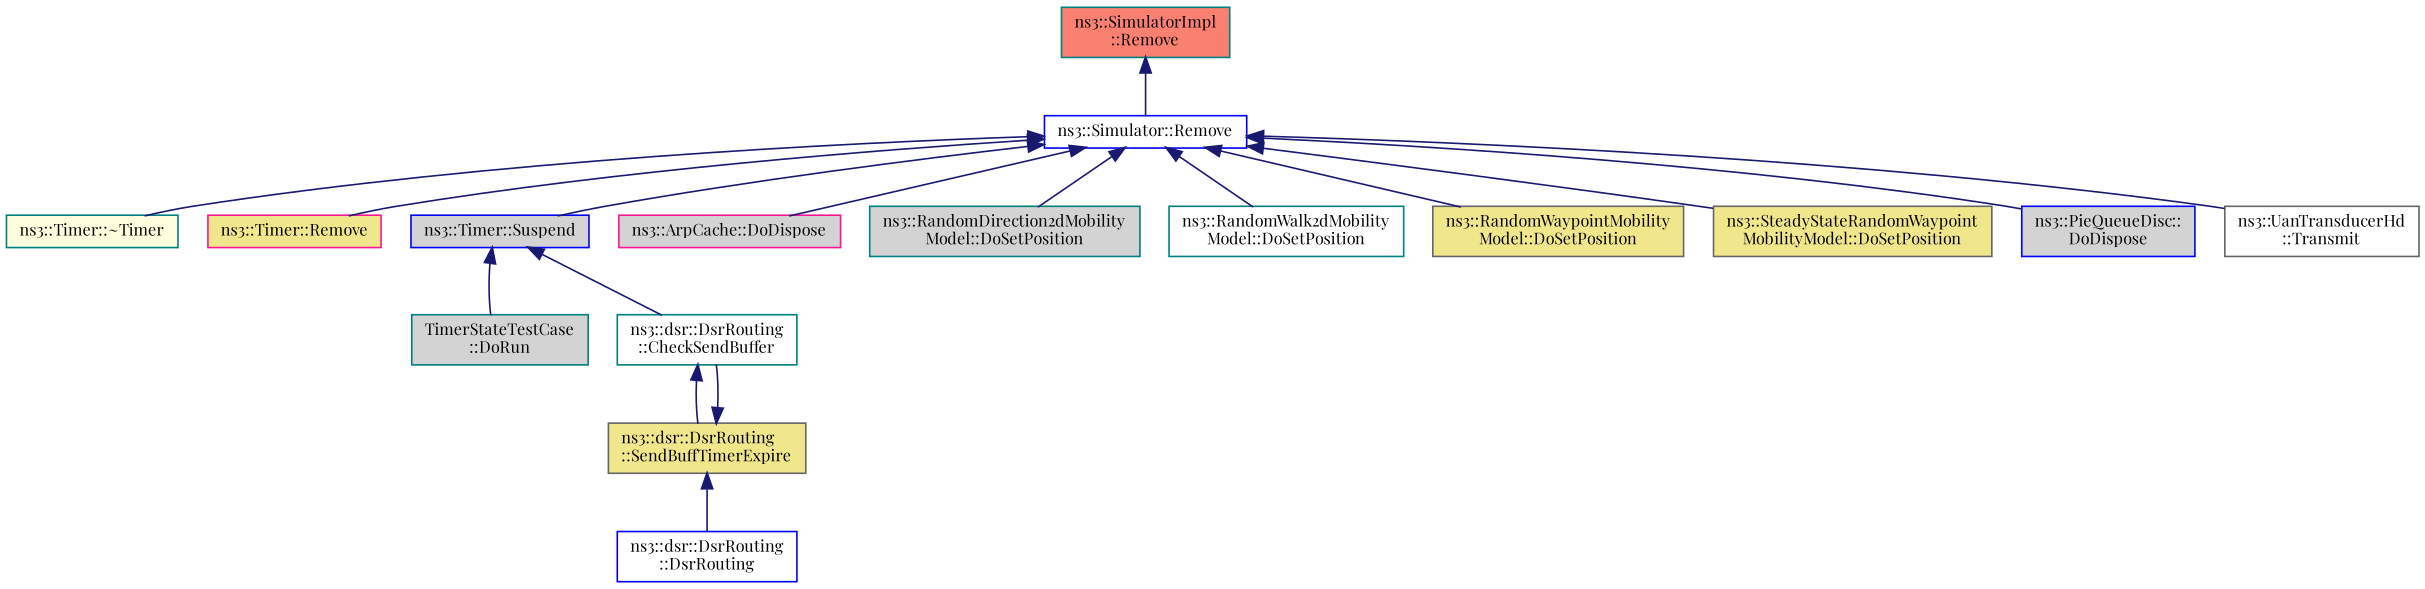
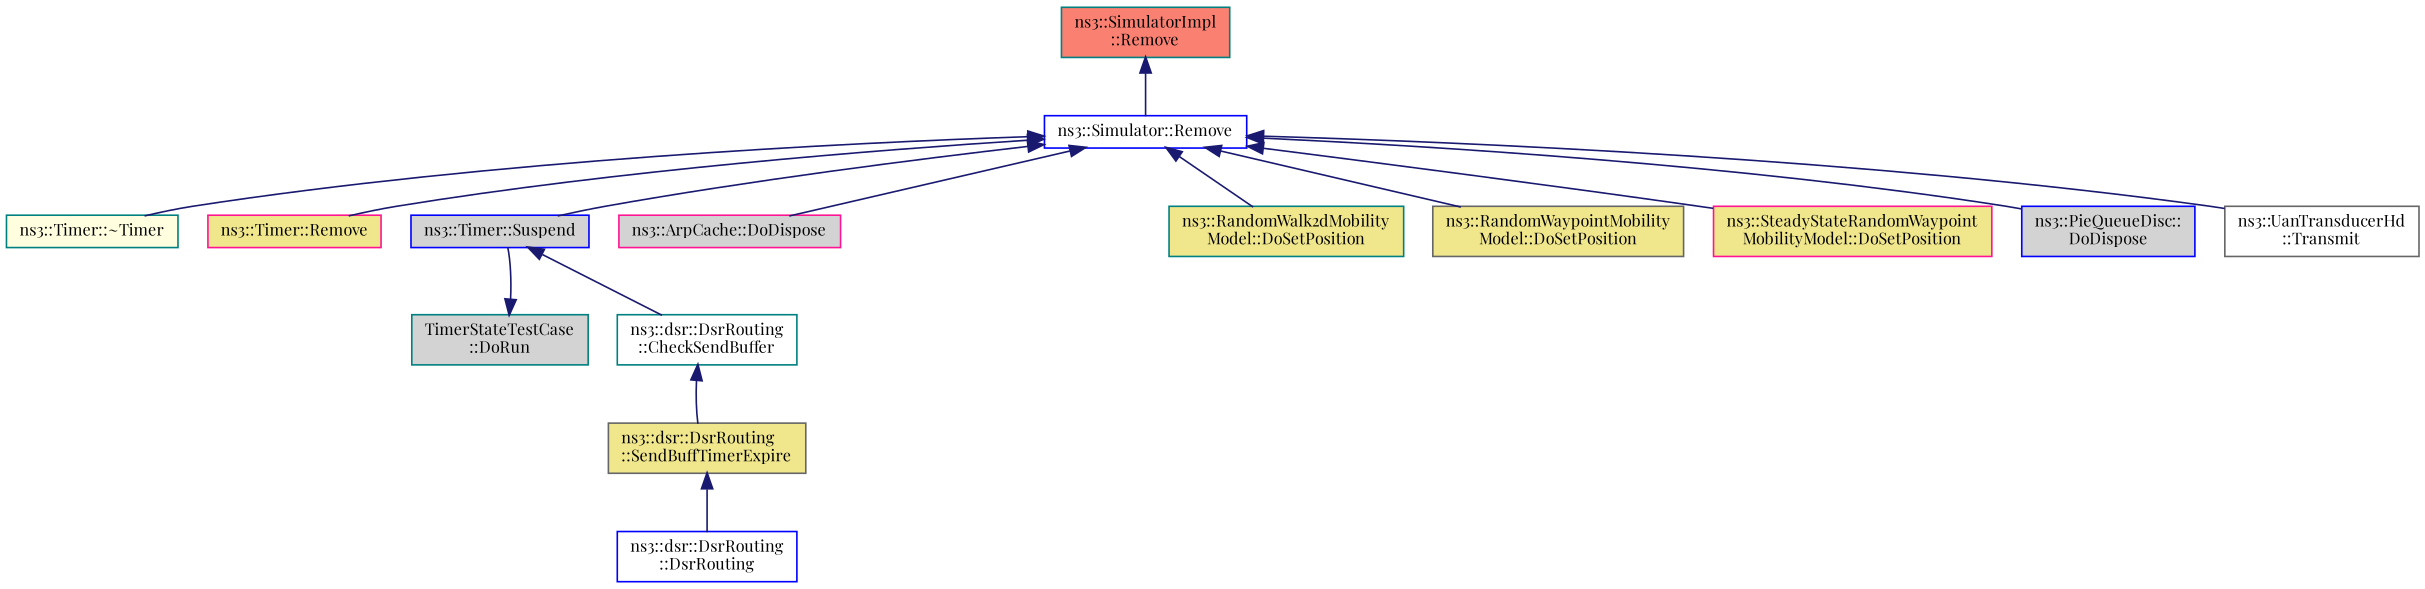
  digraph {
    fontname="Playfair Display"
    rankdir=TB
    node [color=teal fillcolor=white fontname="Playfair Display" fontsize=10 shape=record style=filled]
    edge [color=midnightblue dir=back fontname="Playfair Display" fontsize=10 labelfontname=Helvetica labelfontsize=10 style=solid]
    n1 [fillcolor=salmon fontcolor=black height=0.2 label="ns3::SimulatorImpl\l::Remove" width=0.4]
    n2 [color=blue height=0.2 label="ns3::Simulator::Remove" width=0.4]
    n3 [fillcolor=lightyellow height=0.2 label="ns3::Timer::~Timer" width=0.4]
    n4 [color=deeppink fillcolor=khaki height=0.2 label="ns3::Timer::Remove" width=0.4]
    n5 [color=blue fillcolor=lightgrey height=0.2 label="ns3::Timer::Suspend" width=0.4]
    n6 [color=deeppink fillcolor=lightgrey height=0.2 label="ns3::ArpCache::DoDispose" width=0.4]
-   n7 [fillcolor=lightgrey height=0.2 label="ns3::RandomDirection2dMobility\lModel::DoSetPosition" width=0.4]
-   n8 [height=0.2 label="ns3::RandomWalk2dMobility\lModel::DoSetPosition" width=0.4]
+   n8 [fillcolor=khaki height=0.2 label="ns3::RandomWalk2dMobility\lModel::DoSetPosition" width=0.4]
    n9 [color=gray40 fillcolor=khaki height=0.2 label="ns3::RandomWaypointMobility\lModel::DoSetPosition" width=0.4]
-   n10 [color=gray40 fillcolor=khaki height=0.2 label="ns3::SteadyStateRandomWaypoint\lMobilityModel::DoSetPosition" width=0.4]
+   n10 [color=deeppink fillcolor=khaki height=0.2 label="ns3::SteadyStateRandomWaypoint\lMobilityModel::DoSetPosition" width=0.4]
    n11 [color=blue fillcolor=lightgrey height=0.2 label="ns3::PieQueueDisc::\lDoDispose" width=0.4]
    n12 [color=gray40 height=0.2 label="ns3::UanTransducerHd\l::Transmit" width=0.4]
    n13 [fillcolor=lightgrey height=0.2 label="TimerStateTestCase\l::DoRun" width=0.4]
    n14 [height=0.2 label="ns3::dsr::DsrRouting\l::CheckSendBuffer" width=0.4]
    n15 [color=gray40 fillcolor=khaki height=0.2 label="ns3::dsr::DsrRouting\l::SendBuffTimerExpire" width=0.4]
    n16 [color=blue height=0.2 label="ns3::dsr::DsrRouting\l::DsrRouting" width=0.4]
    n1 -> n2
    n2 -> n3
    n2 -> n4
    n2 -> n5
    n2 -> n6
-   n2 -> n7
    n2 -> n8
    n2 -> n9
    n2 -> n10
    n2 -> n11
    n2 -> n12
-   n5 -> n13
+   n13 -> n5
    n5 -> n14
    n14 -> n15
-   n15 -> n14
    n15 -> n16
  }
